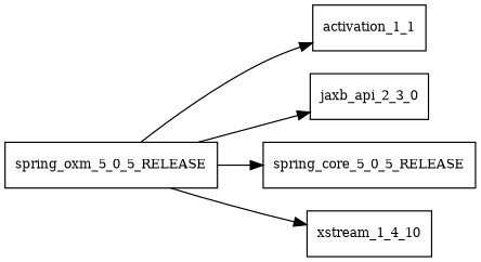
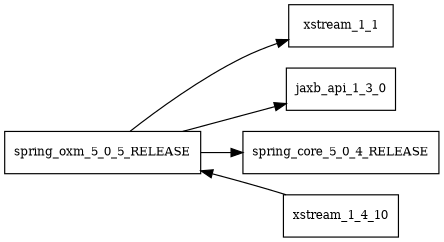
  digraph {
    rankdir=LR
    node [fontsize=10.0 shape=box]
    spring_oxm_5_0_5_RELEASE
-   activation_1_1
-   jaxb_api_2_3_0
-   spring_core_5_0_5_RELEASE
+   activation_1_1 [label=xstream_1_1]
+   jaxb_api_2_3_0 [label=jaxb_api_1_3_0]
+   spring_core_5_0_5_RELEASE [label=spring_core_5_0_4_RELEASE]
    xstream_1_4_10
    spring_oxm_5_0_5_RELEASE -> activation_1_1
    spring_oxm_5_0_5_RELEASE -> jaxb_api_2_3_0
    spring_oxm_5_0_5_RELEASE -> spring_core_5_0_5_RELEASE
-   spring_oxm_5_0_5_RELEASE -> xstream_1_4_10
+   xstream_1_4_10 -> spring_oxm_5_0_5_RELEASE
  }
